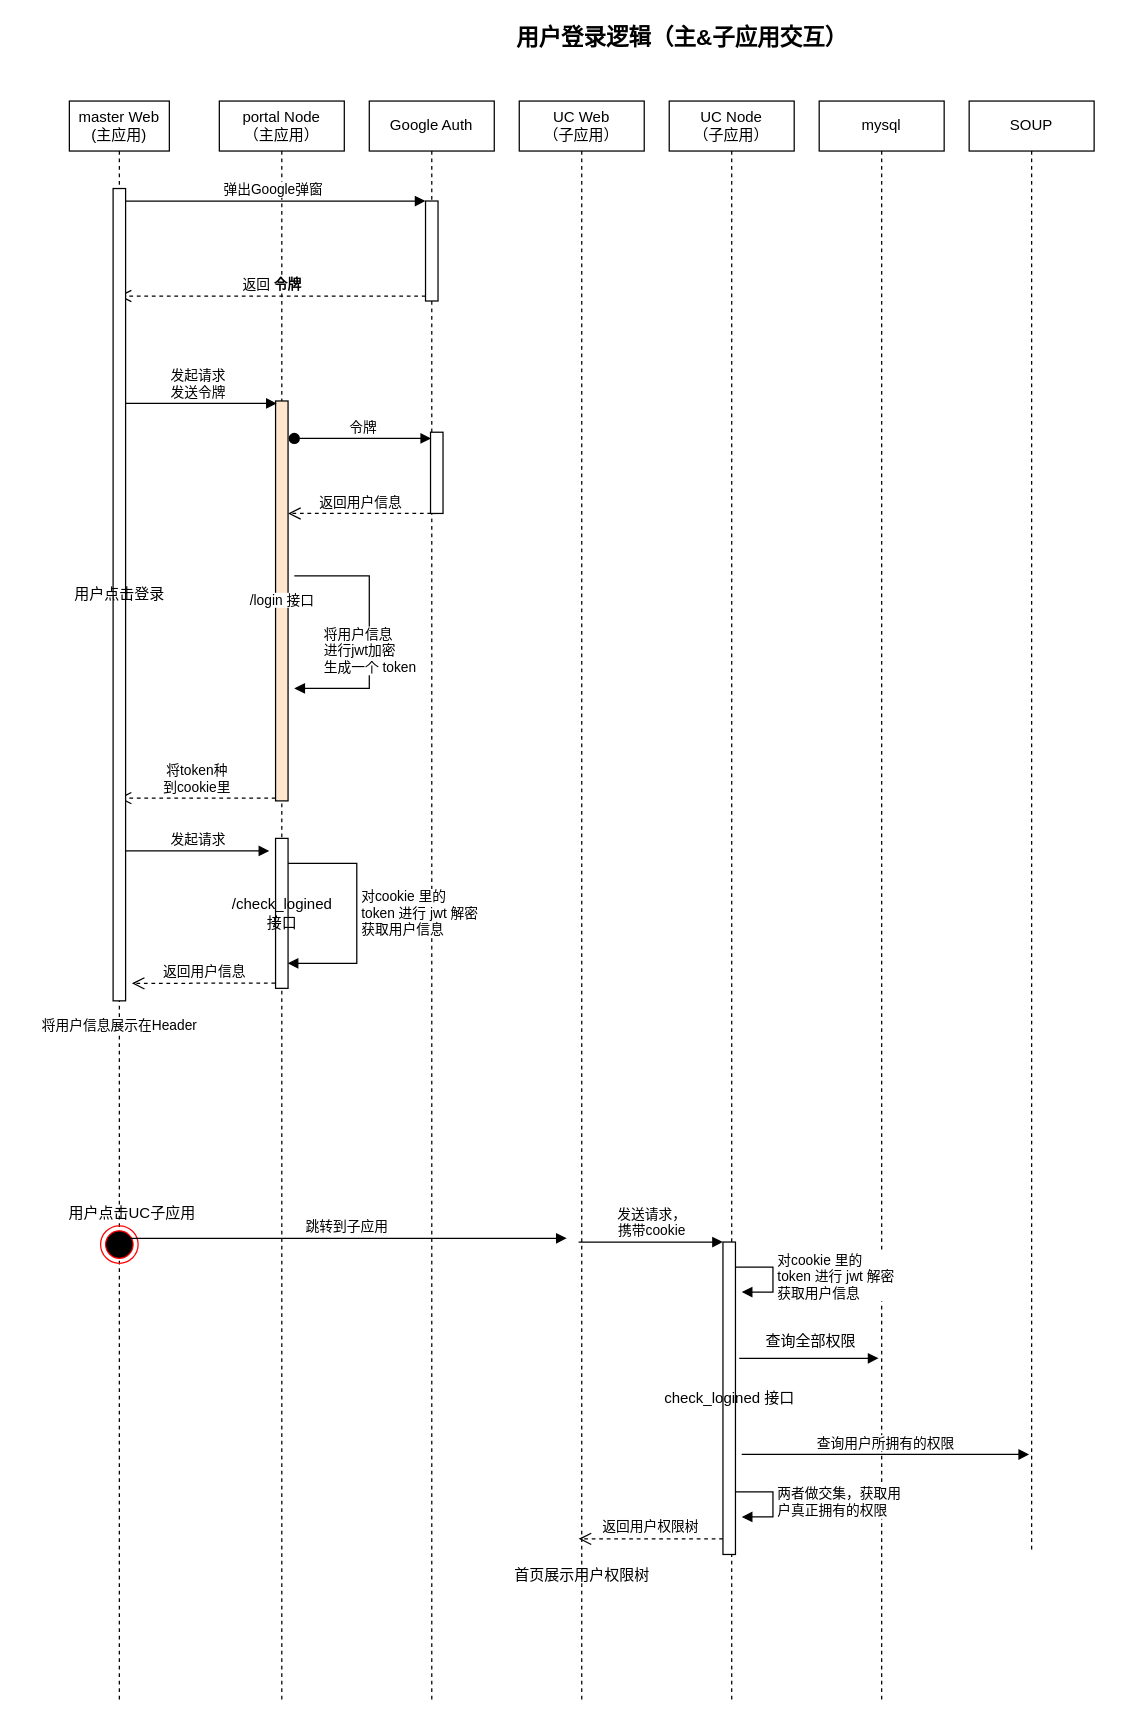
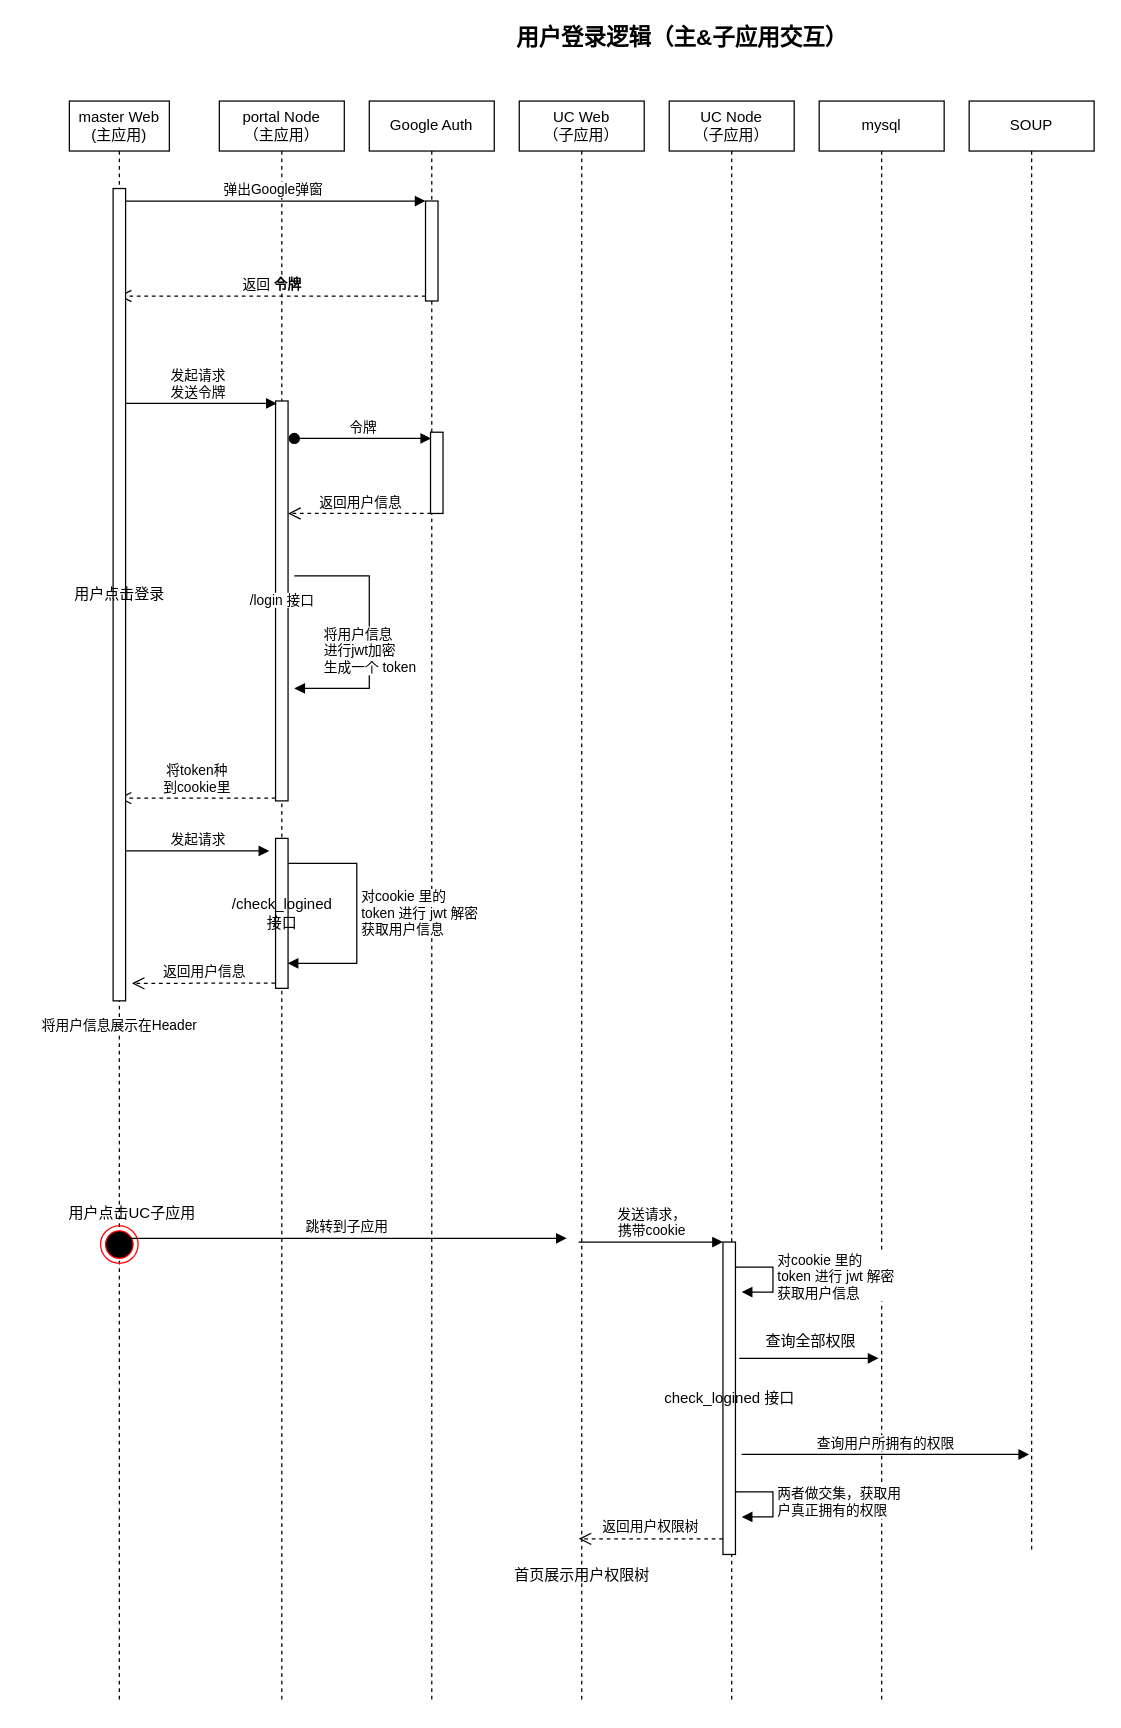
  <mxCell id="0" />
  <mxCell id="1" parent="0" />
  <mxCell id="2" value="&lt;span&gt;master Web&lt;/span&gt;&lt;br&gt;&lt;span&gt;(主应用)&lt;/span&gt;" style="shape=umlLifeline;perimeter=lifelinePerimeter;whiteSpace=wrap;html=1;container=1;collapsible=0;recursiveResize=0;outlineConnect=0;" vertex="1" parent="1"><mxGeometry x="55" y="80" width="80" height="1280" as="geometry" /></mxCell>
  <mxCell id="3" value="" style="ellipse;html=1;shape=endState;fillColor=#000000;strokeColor=#ff0000;" vertex="1" parent="2"><mxGeometry x="25" y="900" width="30" height="30" as="geometry" /></mxCell>
  <mxCell id="4" value="&lt;span&gt;Google Auth&lt;/span&gt;" style="shape=umlLifeline;perimeter=lifelinePerimeter;whiteSpace=wrap;html=1;container=1;collapsible=0;recursiveResize=0;outlineConnect=0;" vertex="1" parent="1"><mxGeometry x="295" y="80" width="100" height="1280" as="geometry" /></mxCell>
  <mxCell id="5" value="" style="html=1;points=[];perimeter=orthogonalPerimeter;" vertex="1" parent="4"><mxGeometry x="45" y="80" width="10" height="80" as="geometry" /></mxCell>
  <mxCell id="6" value="&lt;span&gt;portal Node&lt;/span&gt;&lt;br&gt;&lt;span&gt;（主应用）&lt;/span&gt;" style="shape=umlLifeline;perimeter=lifelinePerimeter;whiteSpace=wrap;html=1;container=1;collapsible=0;recursiveResize=0;outlineConnect=0;" vertex="1" parent="1"><mxGeometry x="175" y="80" width="100" height="1280" as="geometry" /></mxCell>
  <mxCell id="7" value="&lt;span&gt;SOUP&lt;/span&gt;" style="shape=umlLifeline;perimeter=lifelinePerimeter;whiteSpace=wrap;html=1;container=1;collapsible=0;recursiveResize=0;outlineConnect=0;" vertex="1" parent="1"><mxGeometry x="775" y="80" width="100" height="1160" as="geometry" /></mxCell>
  <mxCell id="8" value="&lt;span&gt;mysql&lt;/span&gt;" style="shape=umlLifeline;perimeter=lifelinePerimeter;whiteSpace=wrap;html=1;container=1;collapsible=0;recursiveResize=0;outlineConnect=0;" vertex="1" parent="1"><mxGeometry x="655" y="80" width="100" height="1280" as="geometry" /></mxCell>
  <mxCell id="9" value="&lt;span&gt;UC Node&lt;/span&gt;&lt;br&gt;&lt;span&gt;（子应用）&lt;/span&gt;" style="shape=umlLifeline;perimeter=lifelinePerimeter;whiteSpace=wrap;html=1;container=1;collapsible=0;recursiveResize=0;outlineConnect=0;" vertex="1" parent="1"><mxGeometry x="535" y="80" width="100" height="1280" as="geometry" /></mxCell>
  <mxCell id="10" value="&lt;span&gt;UC&amp;nbsp;&lt;/span&gt;&lt;span&gt;Web&lt;/span&gt;&lt;br&gt;&lt;span&gt;（子应用）&lt;/span&gt;" style="shape=umlLifeline;perimeter=lifelinePerimeter;whiteSpace=wrap;html=1;container=1;collapsible=0;recursiveResize=0;outlineConnect=0;" vertex="1" parent="1"><mxGeometry x="415" y="80" width="100" height="1280" as="geometry" /></mxCell>
  <mxCell id="11" value="弹出Google弹窗" style="html=1;verticalAlign=bottom;endArrow=block;entryX=0;entryY=0;" edge="1" target="5" parent="1" source="2"><mxGeometry relative="1" as="geometry"><mxPoint x="235" y="240" as="sourcePoint" /></mxGeometry></mxCell>
  <mxCell id="12" value="返回&amp;nbsp;&lt;b&gt;令牌&lt;/b&gt;" style="html=1;verticalAlign=bottom;endArrow=open;dashed=1;endSize=8;exitX=0;exitY=0.95;" edge="1" source="5" parent="1" target="2"><mxGeometry relative="1" as="geometry"><mxPoint x="235" y="316" as="targetPoint" /></mxGeometry></mxCell>
- <mxCell id="13" value="&lt;span style=&quot;font-size: 11px ; background-color: rgb(255 , 255 , 255)&quot;&gt;/login 接口&lt;/span&gt;" style="html=1;points=[];perimeter=orthogonalPerimeter;fillColor=#ffe6cc;" vertex="1" parent="1"><mxGeometry x="220" y="320" width="10" height="320" as="geometry" /></mxCell>
+ <mxCell id="13" value="&lt;span style=&quot;font-size: 11px ; background-color: rgb(255 , 255 , 255)&quot;&gt;/login 接口&lt;/span&gt;" style="html=1;points=[];perimeter=orthogonalPerimeter;" vertex="1" parent="1"><mxGeometry x="220" y="320" width="10" height="320" as="geometry" /></mxCell>
  <mxCell id="14" value="发起请求&lt;br&gt;发送令牌" style="html=1;verticalAlign=bottom;endArrow=block;entryX=0.1;entryY=0.006;entryDx=0;entryDy=0;entryPerimeter=0;" edge="1" target="13" parent="1" source="2"><mxGeometry relative="1" as="geometry"><mxPoint x="95" y="280" as="sourcePoint" /></mxGeometry></mxCell>
  <mxCell id="15" value="将token种&lt;br&gt;到cookie里" style="html=1;verticalAlign=bottom;endArrow=open;dashed=1;endSize=8;exitX=0;exitY=0.993;exitDx=0;exitDy=0;exitPerimeter=0;" edge="1" source="13" parent="1" target="2"><mxGeometry relative="1" as="geometry"><mxPoint x="145" y="356" as="targetPoint" /></mxGeometry></mxCell>
  <mxCell id="16" value="令牌" style="html=1;verticalAlign=bottom;startArrow=oval;startFill=1;endArrow=block;startSize=8;" edge="1" parent="1" target="4"><mxGeometry width="60" relative="1" as="geometry"><mxPoint x="235" y="350" as="sourcePoint" /><mxPoint x="295" y="330" as="targetPoint" /></mxGeometry></mxCell>
  <mxCell id="17" value="返回用户信息" style="html=1;verticalAlign=bottom;endArrow=open;dashed=1;endSize=8;" edge="1" parent="1" source="4"><mxGeometry relative="1" as="geometry"><mxPoint x="310" y="410" as="sourcePoint" /><mxPoint x="230" y="410" as="targetPoint" /></mxGeometry></mxCell>
  <mxCell id="18" value="将用户信息&lt;br&gt;进行jwt加密&lt;br&gt;生成一个 token" style="edgeStyle=orthogonalEdgeStyle;html=1;align=left;spacingLeft=2;endArrow=block;rounded=0;" edge="1" parent="1"><mxGeometry x="0.809" y="-30" relative="1" as="geometry"><mxPoint x="235" y="460" as="sourcePoint" /><Array as="points"><mxPoint x="295" y="460" /><mxPoint x="295" y="550" /></Array><mxPoint x="235" y="550" as="targetPoint" /><mxPoint as="offset" /></mxGeometry></mxCell>
  <mxCell id="19" value="用户点击登录" style="html=1;points=[];perimeter=orthogonalPerimeter;" vertex="1" parent="1"><mxGeometry x="90" y="150" width="10" height="650" as="geometry" /></mxCell>
  <mxCell id="20" value="" style="html=1;points=[];perimeter=orthogonalPerimeter;" vertex="1" parent="1"><mxGeometry x="344" y="345" width="10" height="65" as="geometry" /></mxCell>
  <mxCell id="21" value="跳转到子应用" style="html=1;verticalAlign=bottom;endArrow=block;" edge="1" parent="1"><mxGeometry width="80" relative="1" as="geometry"><mxPoint x="100" y="990" as="sourcePoint" /><mxPoint x="453" y="990" as="targetPoint" /></mxGeometry></mxCell>
  <mxCell id="22" value="check_logined 接口" style="html=1;points=[];perimeter=orthogonalPerimeter;" vertex="1" parent="1"><mxGeometry x="578" y="993" width="10" height="250" as="geometry" /></mxCell>
  <mxCell id="23" value="发送请求，&lt;br&gt;携带cookie" style="html=1;verticalAlign=bottom;endArrow=block;entryX=0;entryY=0;" edge="1" target="22" parent="1"><mxGeometry relative="1" as="geometry"><mxPoint x="462.5" y="993" as="sourcePoint" /></mxGeometry></mxCell>
  <mxCell id="24" value="返回用户权限树" style="html=1;verticalAlign=bottom;endArrow=open;dashed=1;endSize=8;exitX=0;exitY=0.95;" edge="1" source="22" parent="1"><mxGeometry relative="1" as="geometry"><mxPoint x="462.5" y="1230.5" as="targetPoint" /></mxGeometry></mxCell>
  <mxCell id="25" value="对cookie 里的 &lt;br&gt;token 进行 jwt 解密&lt;br&gt;获取用户信息" style="edgeStyle=orthogonalEdgeStyle;html=1;align=left;spacingLeft=2;endArrow=block;rounded=0;entryX=1;entryY=0;" edge="1" parent="1"><mxGeometry relative="1" as="geometry"><mxPoint x="588" y="1013.03" as="sourcePoint" /><Array as="points"><mxPoint x="618" y="1013" /><mxPoint x="618" y="1033" /></Array><mxPoint x="593" y="1033.03" as="targetPoint" /></mxGeometry></mxCell>
  <mxCell id="26" value="" style="html=1;verticalAlign=bottom;endArrow=block;exitX=1.3;exitY=0.372;exitDx=0;exitDy=0;exitPerimeter=0;" edge="1" parent="1" source="22"><mxGeometry width="80" relative="1" as="geometry"><mxPoint x="588" y="1153" as="sourcePoint" /><mxPoint x="702.5" y="1086" as="targetPoint" /></mxGeometry></mxCell>
  <mxCell id="27" value="查询全部权限" style="text;html=1;align=center;verticalAlign=middle;resizable=0;points=[];autosize=1;strokeColor=none;" vertex="1" parent="1"><mxGeometry x="603" y="1063" width="90" height="20" as="geometry" /></mxCell>
  <mxCell id="28" value="查询用户所拥有的权限" style="html=1;verticalAlign=bottom;endArrow=block;" edge="1" parent="1"><mxGeometry width="80" relative="1" as="geometry"><mxPoint x="593" y="1163" as="sourcePoint" /><mxPoint x="823" y="1163" as="targetPoint" /></mxGeometry></mxCell>
  <mxCell id="29" value="两者做交集，获取用&lt;br&gt;户真正拥有的权限" style="edgeStyle=orthogonalEdgeStyle;html=1;align=left;spacingLeft=2;endArrow=block;rounded=0;entryX=1;entryY=0;" edge="1" parent="1"><mxGeometry relative="1" as="geometry"><mxPoint x="588" y="1193" as="sourcePoint" /><Array as="points"><mxPoint x="618" y="1193" /></Array><mxPoint x="593" y="1213" as="targetPoint" /></mxGeometry></mxCell>
  <mxCell id="30" value="首页展示用户权限树" style="text;html=1;align=center;verticalAlign=middle;resizable=0;points=[];autosize=1;strokeColor=none;" vertex="1" parent="1"><mxGeometry x="405" y="1250" width="120" height="20" as="geometry" /></mxCell>
  <mxCell id="31" value="&lt;font style=&quot;font-size: 18px&quot;&gt;&lt;b&gt;用户登录逻辑（主&amp;amp;子应用交互）&lt;/b&gt;&lt;/font&gt;" style="text;html=1;align=center;verticalAlign=middle;resizable=0;points=[];autosize=1;strokeColor=none;" vertex="1" parent="1"><mxGeometry x="405" y="20" width="280" height="20" as="geometry" /></mxCell>
  <mxCell id="32" value="用户点击UC子应用" style="text;html=1;align=center;verticalAlign=middle;resizable=0;points=[];autosize=1;strokeColor=none;" vertex="1" parent="1"><mxGeometry x="45" y="960" width="120" height="20" as="geometry" /></mxCell>
  <mxCell id="33" value="/check_logined&lt;br&gt;接口" style="html=1;points=[];perimeter=orthogonalPerimeter;" vertex="1" parent="1"><mxGeometry x="220" y="670" width="10" height="120" as="geometry" /></mxCell>
  <mxCell id="34" value="发起请求" style="html=1;verticalAlign=bottom;endArrow=block;" edge="1" parent="1"><mxGeometry width="80" relative="1" as="geometry"><mxPoint x="100" y="680" as="sourcePoint" /><mxPoint x="215" y="680" as="targetPoint" /></mxGeometry></mxCell>
  <mxCell id="35" value="对cookie 里的&lt;br&gt;token 进行 jwt 解密&lt;br&gt;获取用户信息" style="edgeStyle=orthogonalEdgeStyle;html=1;align=left;spacingLeft=2;endArrow=block;rounded=0;entryX=0.967;entryY=0.833;entryDx=0;entryDy=0;entryPerimeter=0;" edge="1" target="33" parent="1"><mxGeometry relative="1" as="geometry"><mxPoint x="230" y="690" as="sourcePoint" /><Array as="points"><mxPoint x="285" y="690" /><mxPoint x="285" y="770" /></Array><mxPoint x="235" y="710" as="targetPoint" /></mxGeometry></mxCell>
  <mxCell id="36" value="返回用户信息" style="html=1;verticalAlign=bottom;endArrow=open;dashed=1;endSize=8;exitX=-0.033;exitY=0.965;exitDx=0;exitDy=0;exitPerimeter=0;" edge="1" parent="1" source="33"><mxGeometry relative="1" as="geometry"><mxPoint x="218" y="765" as="sourcePoint" /><mxPoint x="105" y="786" as="targetPoint" /></mxGeometry></mxCell>
  <mxCell id="37" value="&lt;span style=&quot;font-size: 11px ; background-color: rgb(255 , 255 , 255)&quot;&gt;将用户信息展示在Header&lt;/span&gt;" style="text;html=1;align=center;verticalAlign=middle;resizable=0;points=[];autosize=1;strokeColor=none;" vertex="1" parent="1"><mxGeometry x="20" y="810" width="150" height="20" as="geometry" /></mxCell>
